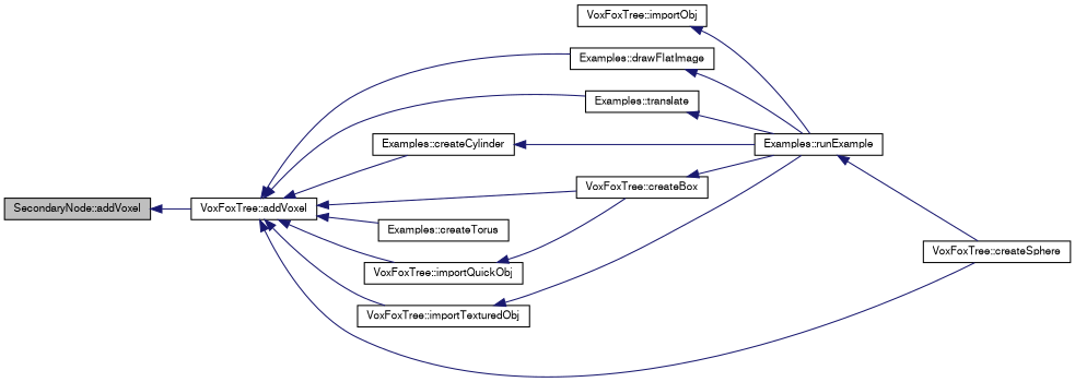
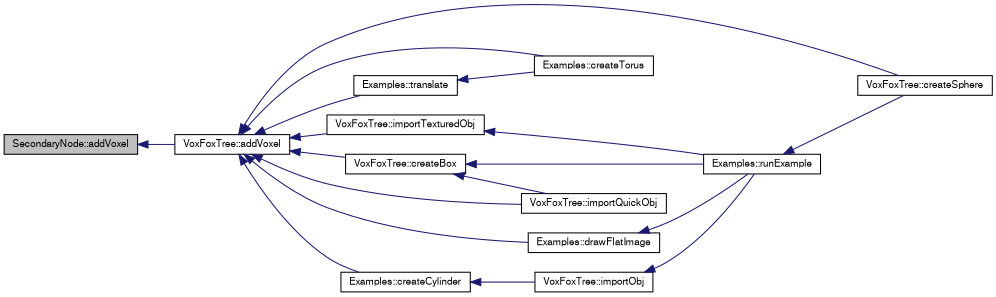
  digraph {
    rankdir=LR
    node [color=black fillcolor=white fontname=FreeSans fontsize=10 shape=record style=filled]
    edge [color=midnightblue dir=back fontname=FreeSans fontsize=10 labelfontname=FreeSans labelfontsize=10 style=solid]
    n1 [fillcolor=grey75 fontcolor=black height=0.2 label="SecondaryNode::addVoxel" width=0.4]
    n2 [height=0.2 label="VoxFoxTree::addVoxel" width=0.4]
    n3 [height=0.2 label="Examples::drawFlatImage" width=0.4]
    n4 [height=0.2 label="Examples::translate" width=0.4]
    n5 [height=0.2 label="Examples::createCylinder" width=0.4]
    n6 [height=0.2 label="VoxFoxTree::createSphere" width=0.4]
    n7 [height=0.2 label="Examples::createTorus" width=0.4]
    n8 [height=0.2 label="VoxFoxTree::createBox" width=0.4]
    n9 [height=0.2 label="VoxFoxTree::importTexturedObj" width=0.4]
    n10 [height=0.2 label="VoxFoxTree::importQuickObj" width=0.4]
    n11 [height=0.2 label="Examples::runExample" width=0.4]
    n12 [height=0.2 label="VoxFoxTree::importObj" width=0.4]
    n1 -> n2
    n2 -> n3
    n2 -> n4
    n2 -> n5
    n2 -> n6
    n2 -> n7
    n2 -> n8
    n2 -> n9
    n2 -> n10
    n3 -> n11
-   n4 -> n11
-   n5 -> n11
-   n10 -> n8
+   n4 -> n7
+   n5 -> n12
+   n8 -> n10
    n8 -> n11
    n9 -> n11
    n11 -> n6
    n12 -> n11
  }
